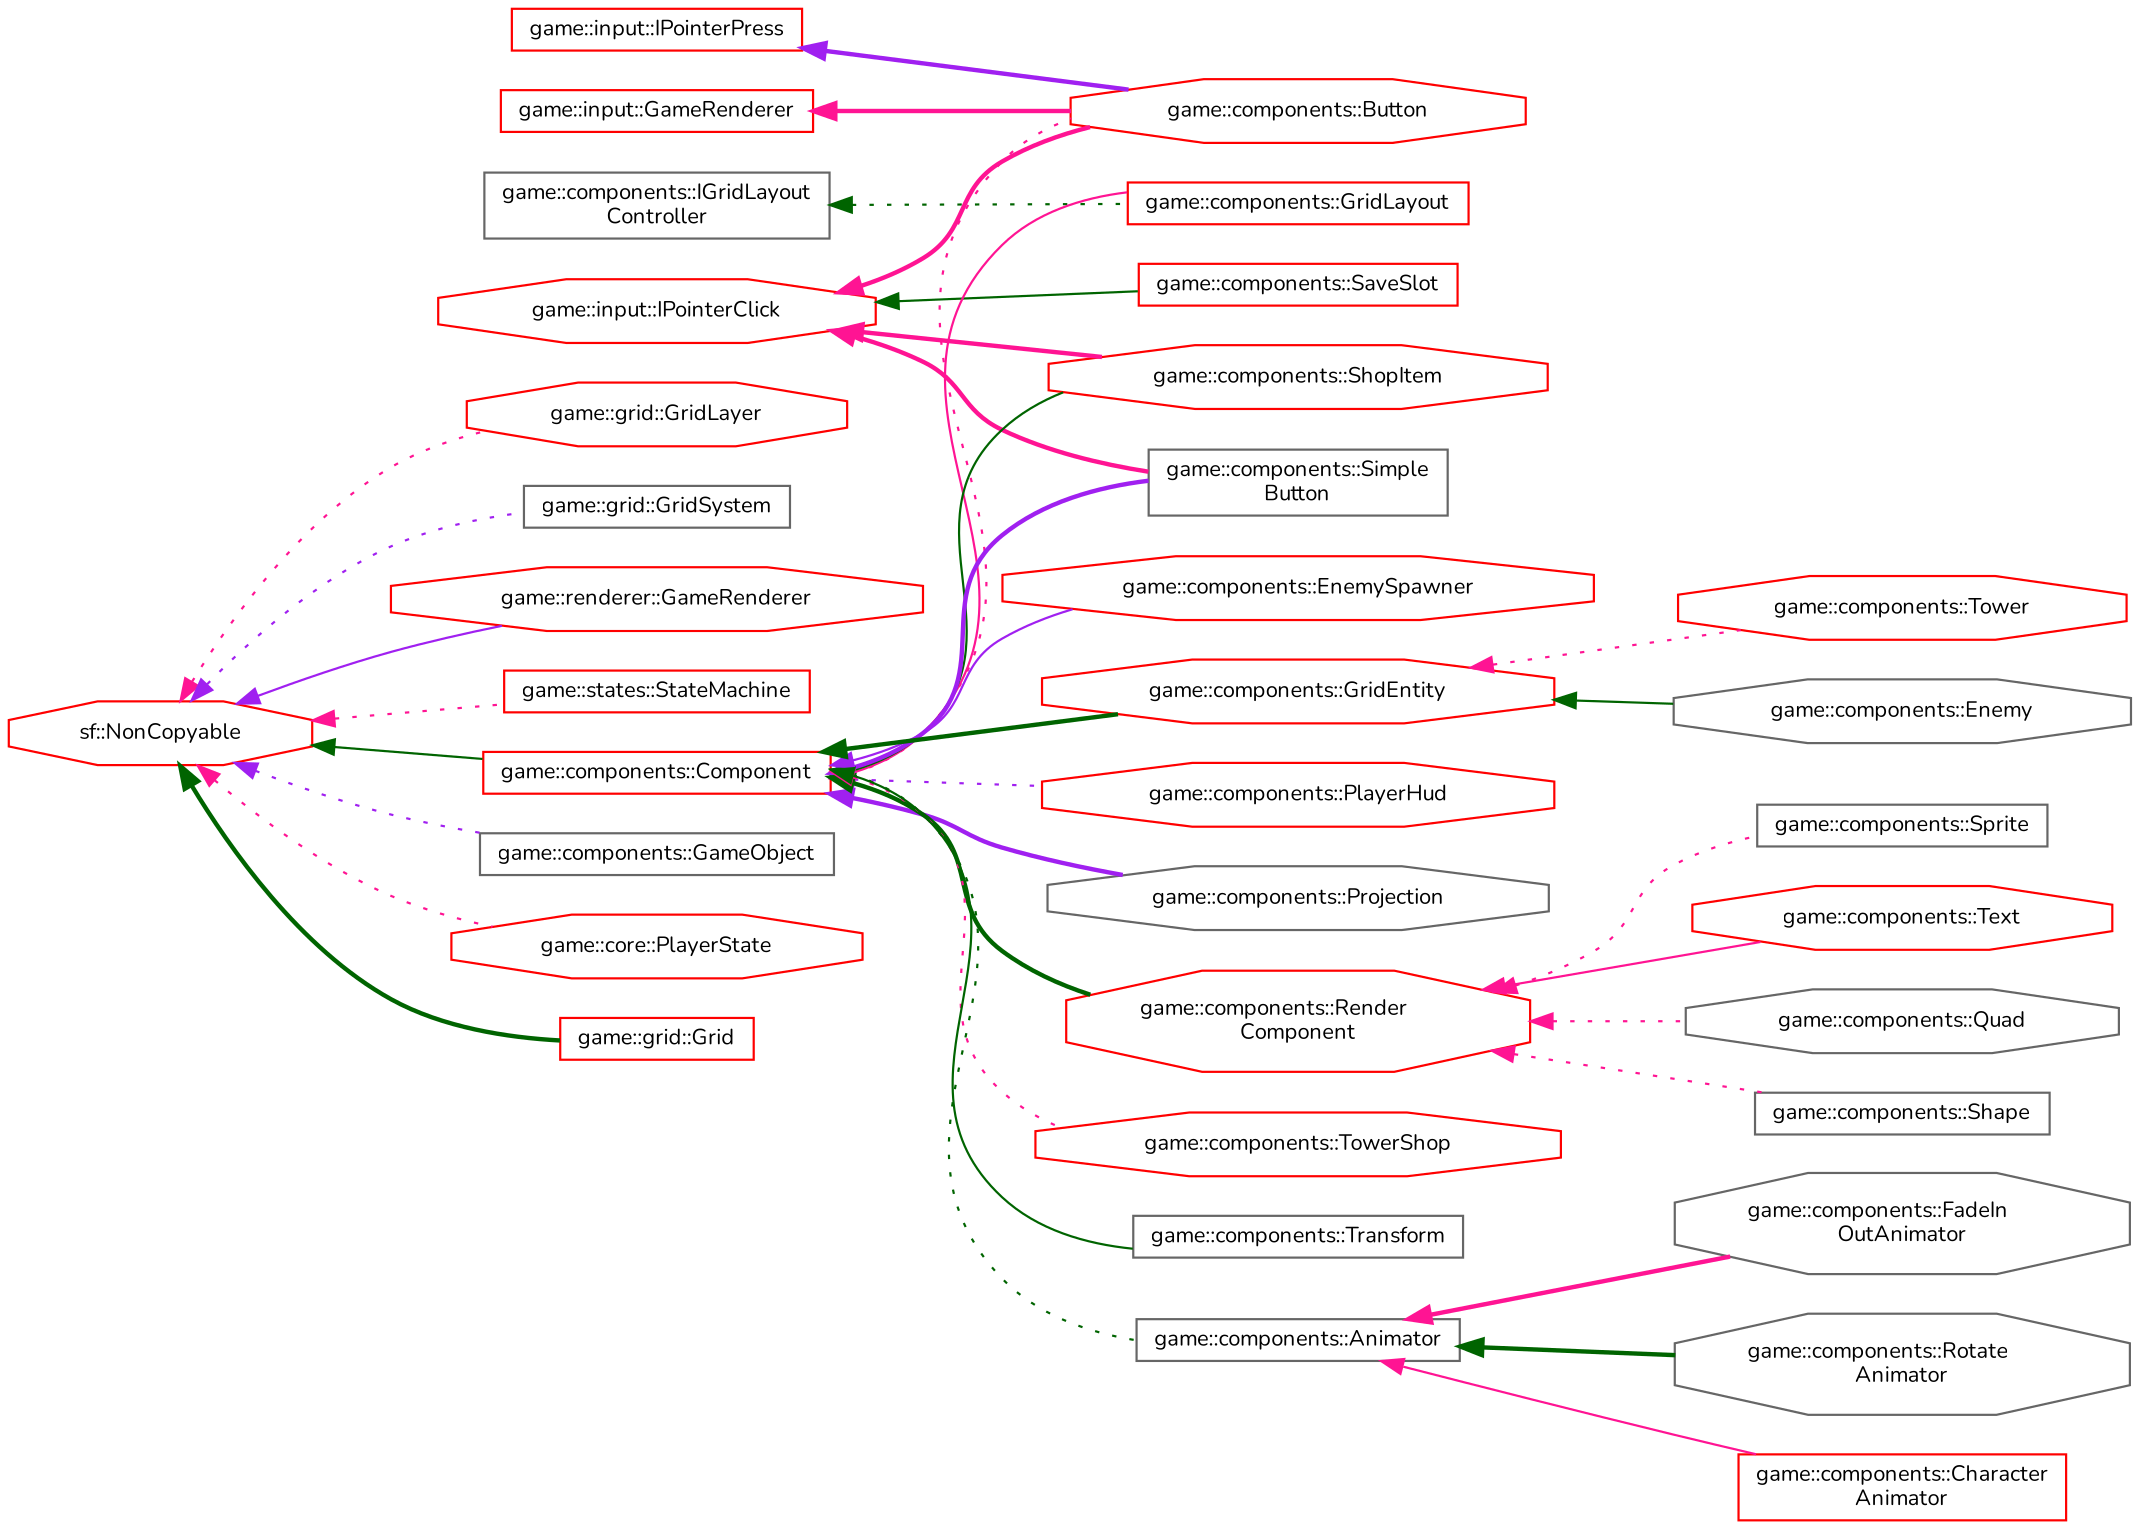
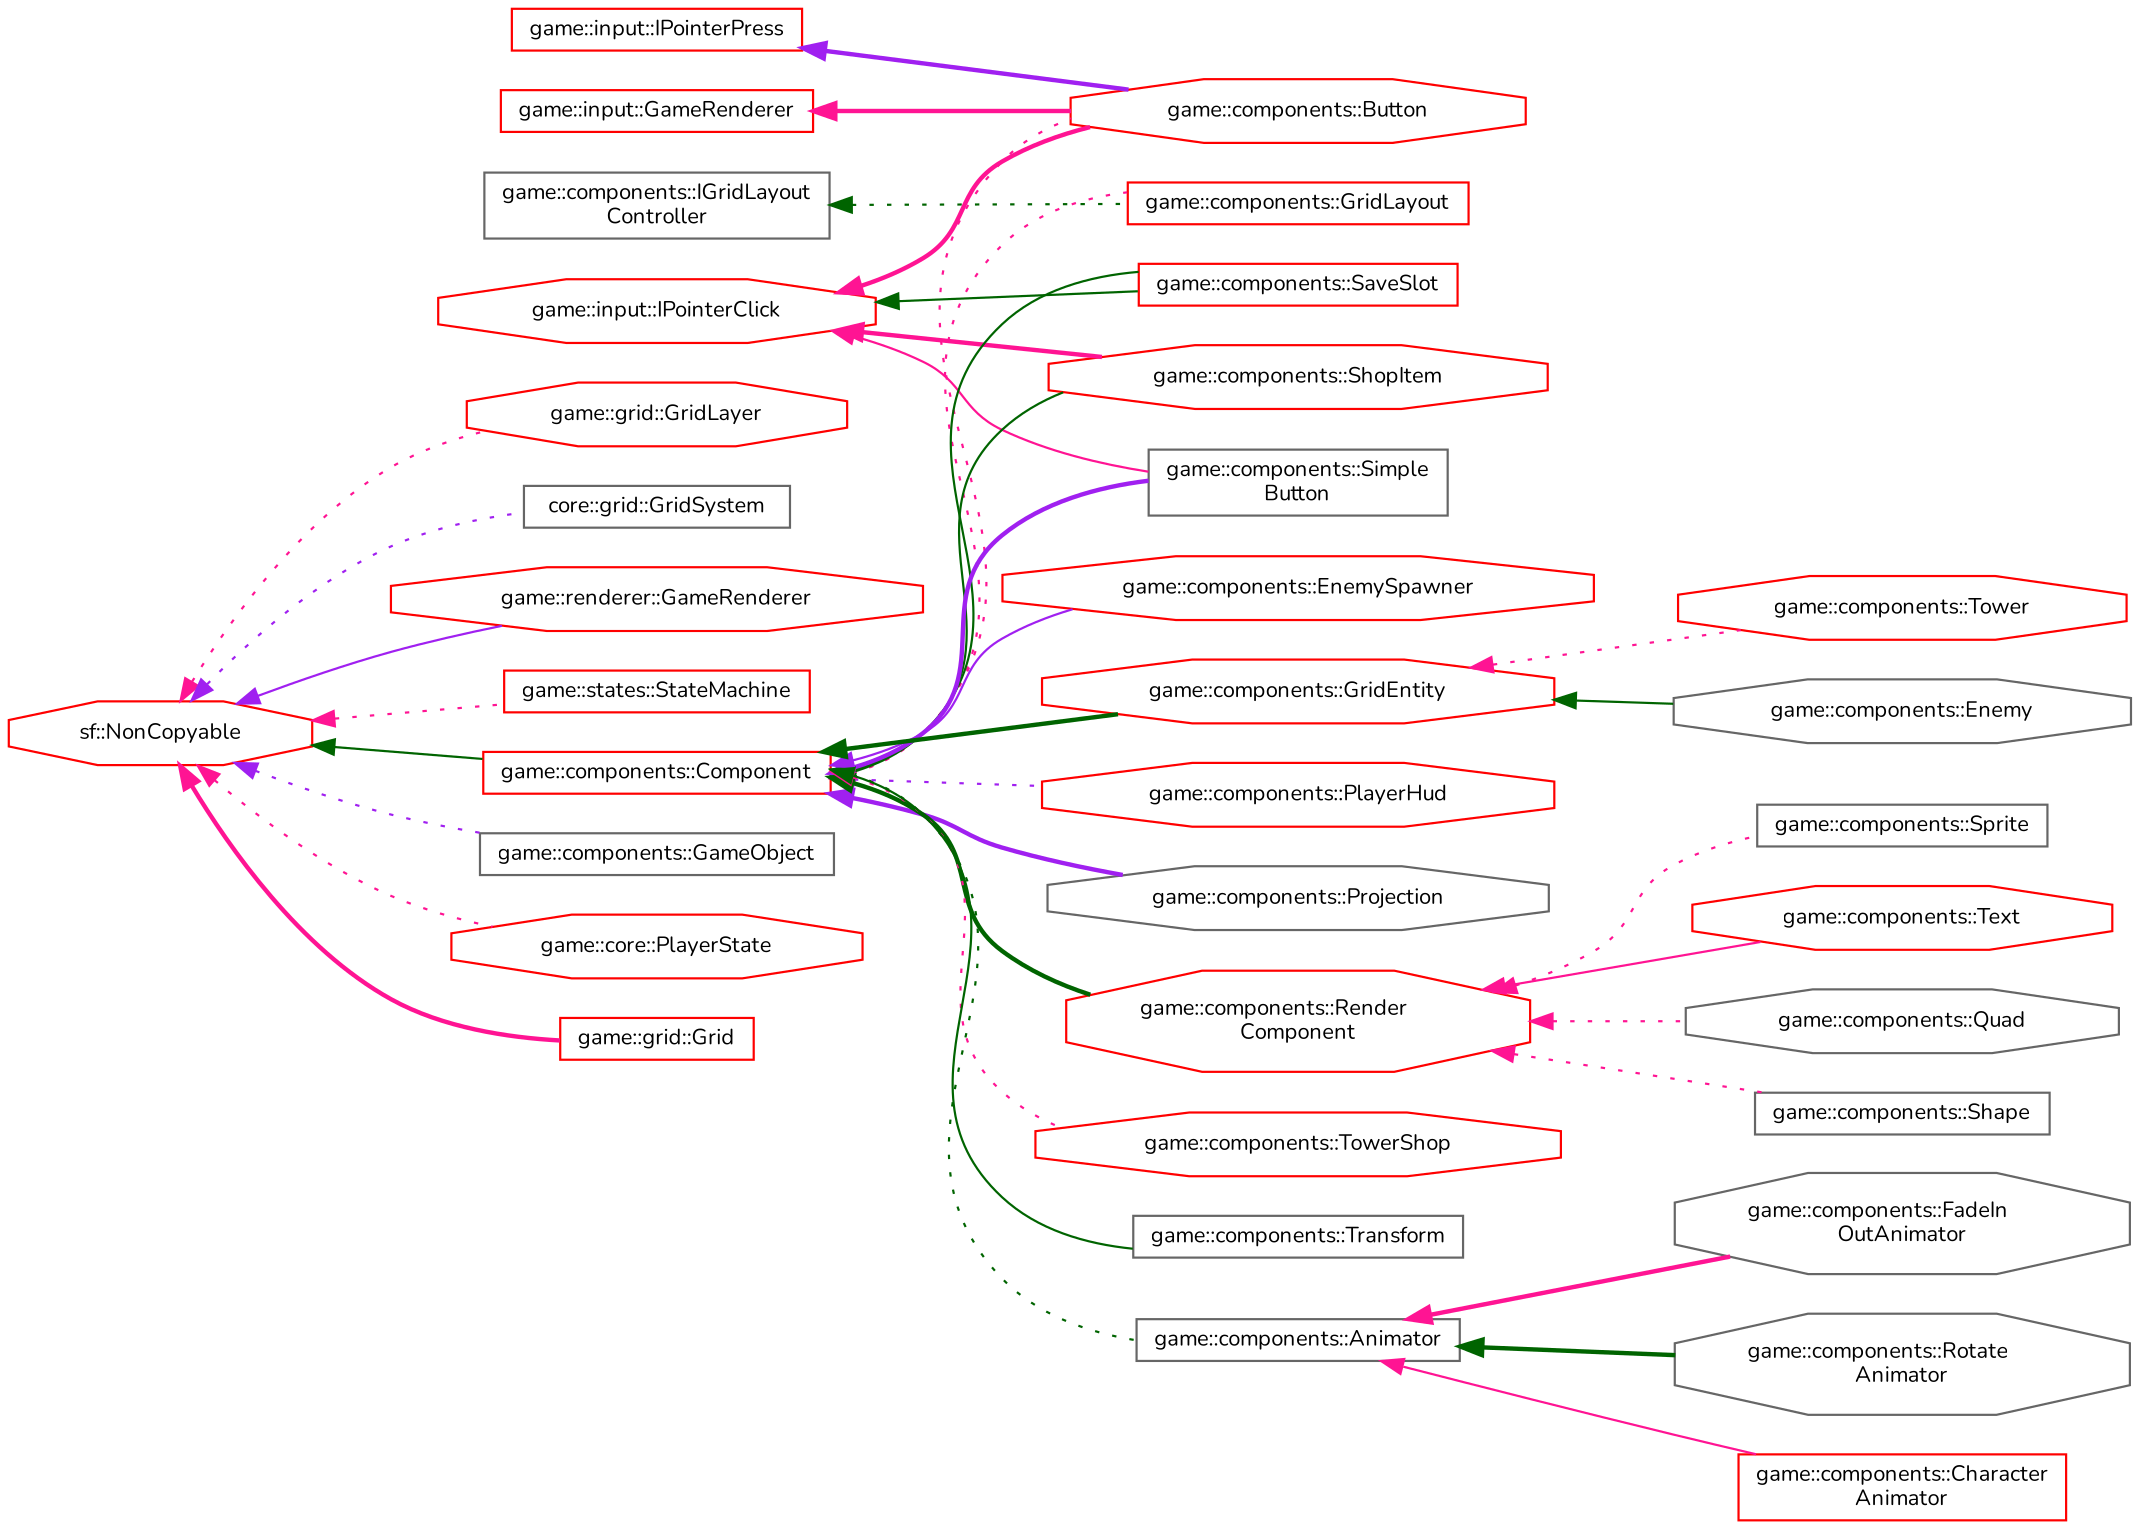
  digraph {
    fontname=Nunito
    rankdir=LR
    node [color=red fillcolor=white fontname=Nunito fontsize=10 shape=octagon style=filled]
    edge [color=deeppink dir=back fontname=Nunito fontsize=10 labelfontname=Helvetica labelfontsize=10 style=dotted]
    n1 [color=gray40 height=0.2 label="game::components::IGridLayout\lController" shape=box width=0.4]
    n2 [height=0.2 label="game::components::GridLayout" shape=box width=0.4]
    n3 [height=0.2 label="game::input::IPointerClick" width=0.4]
    n4 [height=0.2 label="game::components::Button" width=0.4]
    n5 [height=0.2 label="game::components::SaveSlot" shape=box width=0.4]
    n6 [height=0.2 label="game::components::ShopItem" width=0.4]
    n7 [color=gray40 height=0.2 label="game::components::Simple\lButton" shape=box width=0.4]
    n8 [height=0.2 label="game::input::IPointerPress" shape=box width=0.4]
    n9 [height=0.2 label="game::input::GameRenderer" shape=box width=0.4]
    n10 [height=0.2 label="sf::NonCopyable" width=0.4]
    n11 [height=0.2 label="game::components::Component" shape=box width=0.4]
    n12 [color=gray40 height=0.2 label="game::components::GameObject" shape=box width=0.4]
    n13 [height=0.2 label="game::core::PlayerState" width=0.4]
    n14 [height=0.2 label="game::grid::Grid" shape=box width=0.4]
    n15 [height=0.2 label="game::grid::GridLayer" width=0.4]
-   n16 [color=gray40 height=0.2 label="game::grid::GridSystem" shape=box width=0.4]
+   n16 [color=gray40 height=0.2 label="core::grid::GridSystem" shape=box width=0.4]
    n17 [height=0.2 label="game::renderer::GameRenderer" width=0.4]
    n18 [height=0.2 label="game::states::StateMachine" shape=box width=0.4]
    n19 [color=gray40 height=0.2 label="game::components::Animator" shape=box width=0.4]
    n20 [height=0.2 label="game::components::EnemySpawner" width=0.4]
    n21 [height=0.2 label="game::components::GridEntity" width=0.4]
    n22 [height=0.2 label="game::components::PlayerHud" width=0.4]
    n23 [color=gray40 height=0.2 label="game::components::Projection" width=0.4]
    n24 [height=0.2 label="game::components::Render\lComponent" width=0.4]
    n25 [height=0.2 label="game::components::TowerShop" width=0.4]
    n26 [color=gray40 height=0.2 label="game::components::Transform" shape=box width=0.4]
    n27 [height=0.2 label="game::components::Character\lAnimator" shape=box width=0.4]
    n28 [color=gray40 height=0.2 label="game::components::FadeIn\lOutAnimator" width=0.4]
    n29 [color=gray40 height=0.2 label="game::components::Rotate\lAnimator" width=0.4]
    n30 [color=gray40 height=0.2 label="game::components::Enemy" width=0.4]
    n31 [height=0.2 label="game::components::Tower" width=0.4]
    n32 [color=gray40 height=0.2 label="game::components::Quad" width=0.4]
    n33 [color=gray40 height=0.2 label="game::components::Shape" shape=box width=0.4]
    n34 [color=gray40 height=0.2 label="game::components::Sprite" shape=box width=0.4]
    n35 [height=0.2 label="game::components::Text" width=0.4]
    n1 -> n2 [color=darkgreen]
    n3 -> n4 [style=bold]
    n3 -> n5 [color=darkgreen style=solid]
    n3 -> n6 [style=bold]
-   n3 -> n7 [style=bold]
+   n3 -> n7 [style=solid]
    n8 -> n4 [color=purple style=bold]
    n9 -> n4 [style=bold]
    n10 -> n11 [color=darkgreen style=solid]
    n10 -> n12 [color=purple]
    n10 -> n13
-   n10 -> n14 [color=darkgreen style=bold]
+   n10 -> n14 [style=bold]
    n10 -> n15
    n10 -> n16 [color=purple]
    n10 -> n17 [color=purple style=solid]
    n10 -> n18
-   n11 -> n2 [style=solid]
+   n11 -> n2
    n11 -> n4
+   n11 -> n5 [color=darkgreen style=solid]
    n11 -> n6 [color=darkgreen style=solid]
    n11 -> n7 [color=purple style=bold]
    n11 -> n19 [color=darkgreen]
    n11 -> n20 [color=purple style=solid]
    n11 -> n21 [color=darkgreen style=bold]
    n11 -> n22 [color=purple]
    n11 -> n23 [color=purple style=bold]
    n11 -> n24 [color=darkgreen style=bold]
    n11 -> n25
    n11 -> n26 [color=darkgreen style=solid]
    n19 -> n27 [style=solid]
    n19 -> n28 [style=bold]
    n19 -> n29 [color=darkgreen style=bold]
    n21 -> n30 [color=darkgreen style=solid]
    n21 -> n31
    n24 -> n32
    n24 -> n33
    n24 -> n34
    n24 -> n35 [style=solid]
  }
